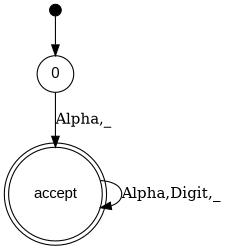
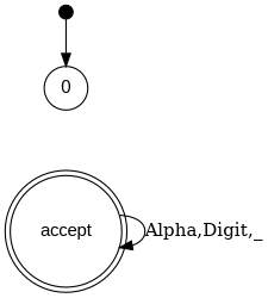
  digraph {
    rankdir=TB
    node [color=black fontname=Arial style=solid]
    n1 [label=start shape=point width=.15]
    n2 [label=0 shape=circle width=.15]
    accept [shape=doublecircle width=.15]
    n1 -> n2
-   n2 -> accept [label="Alpha,_"]
    accept -> accept [label="Alpha,Digit,_"]
  }
